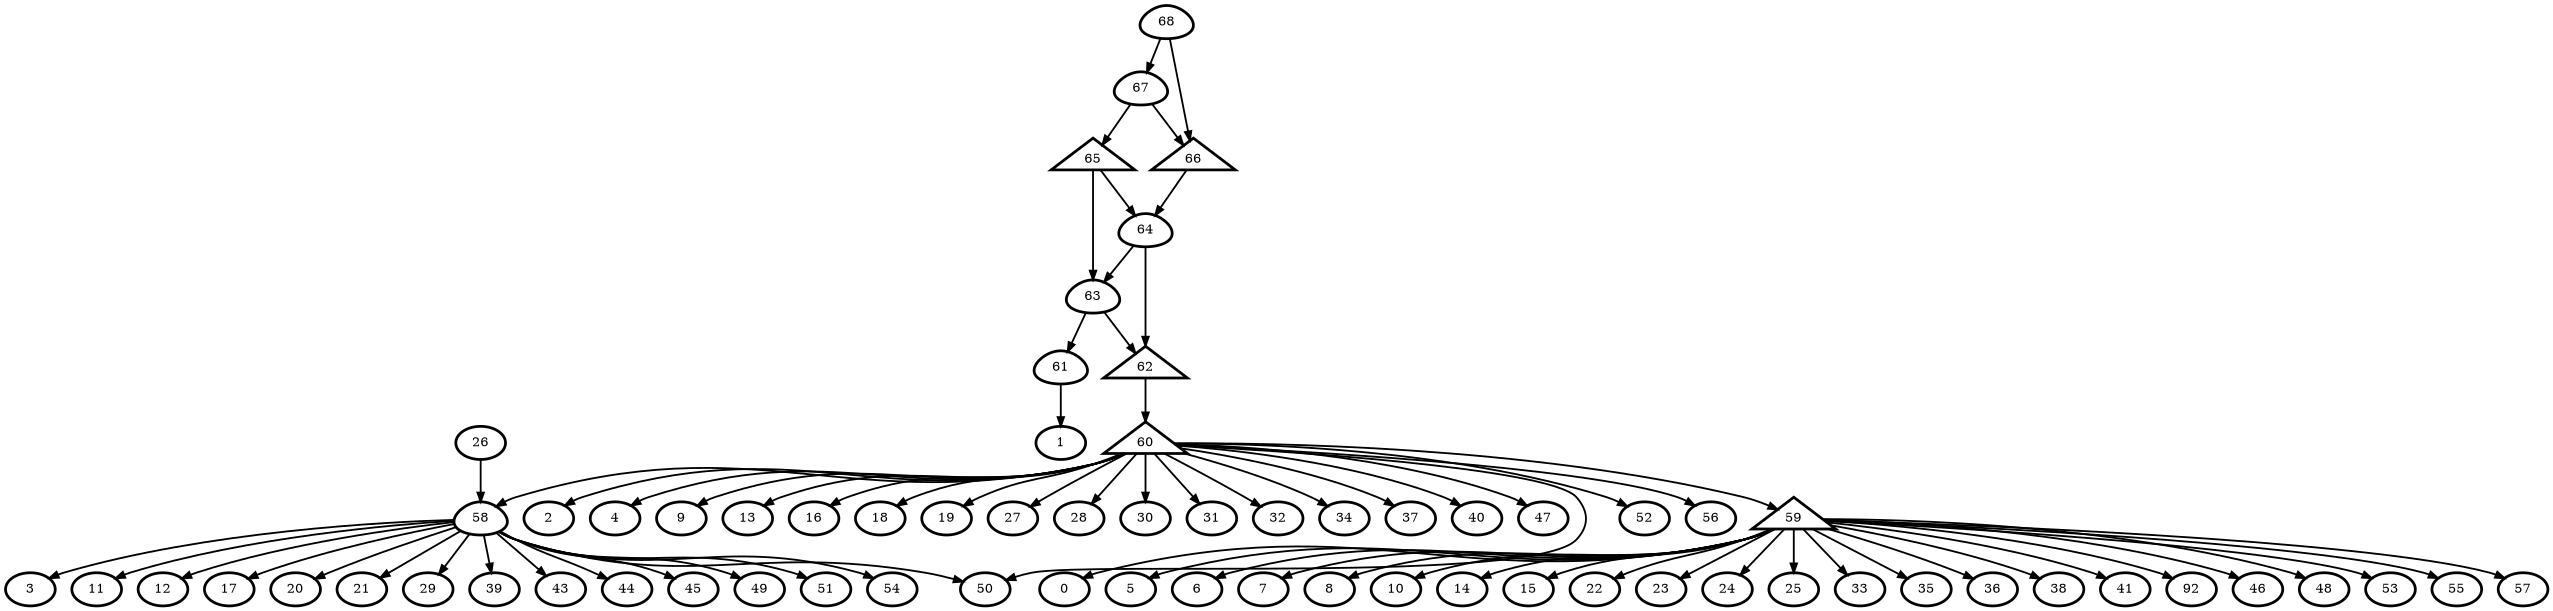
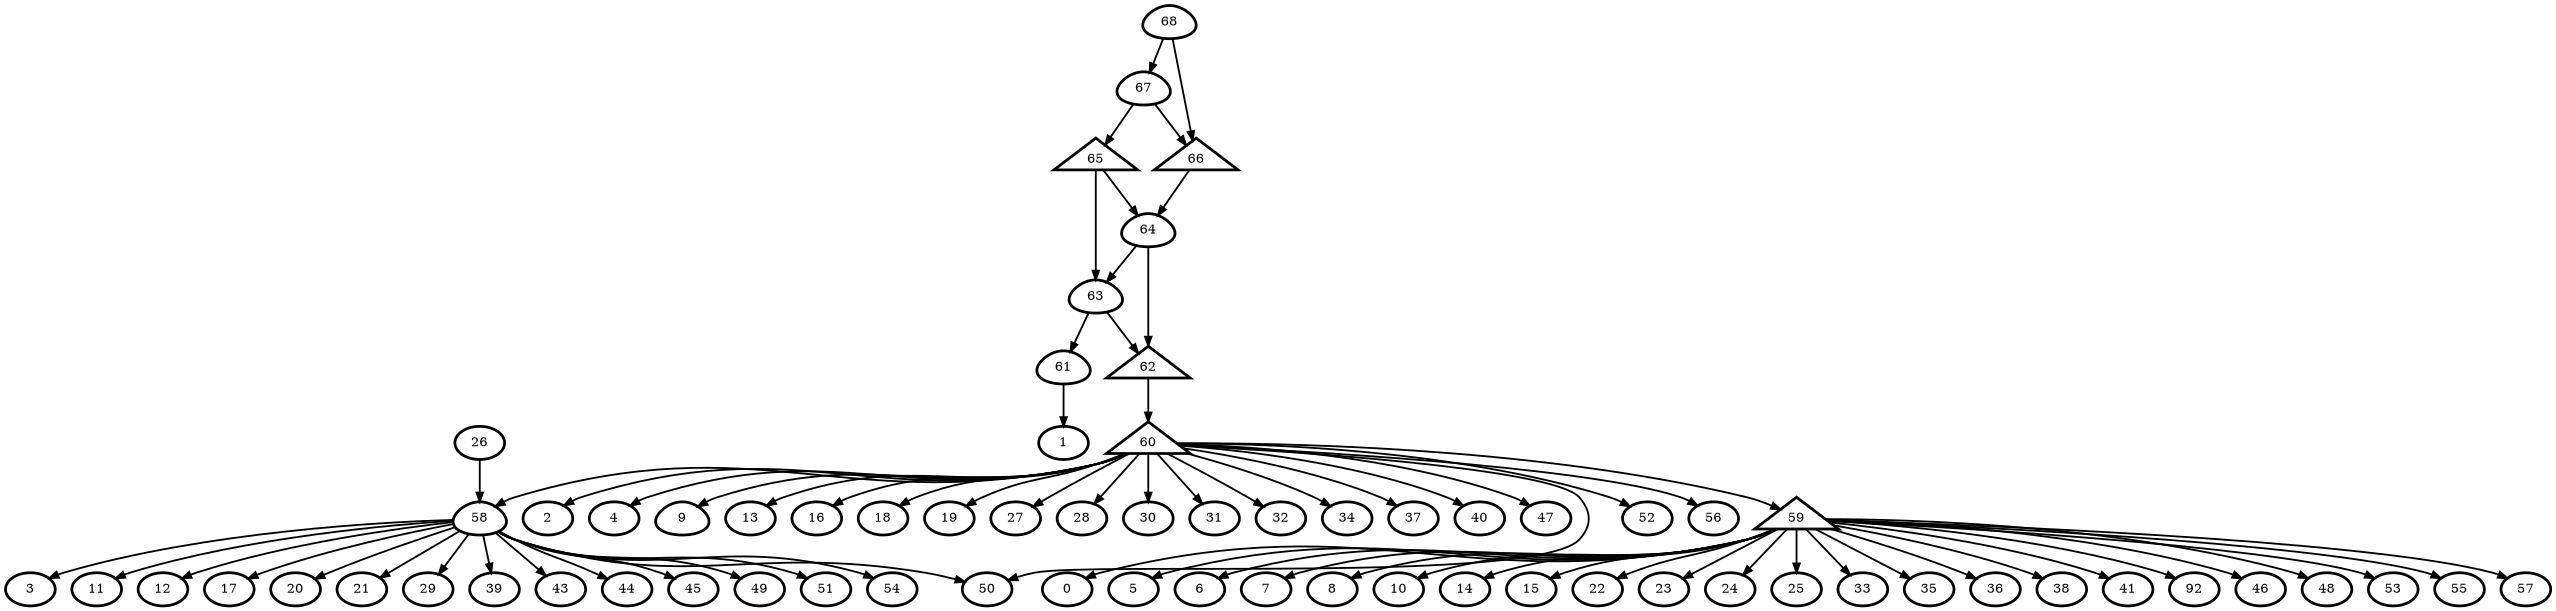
  digraph {
    node [penwidth=3]
    edge [penwidth=2]
    n1 [label=0]
    n2 [label=1]
    n3 [label=2]
    n4 [label=3]
    n5 [label=4]
    n6 [label=5]
    n7 [label=6]
    n8 [label=7]
    n9 [label=8]
-   n10 [label=9]
+   n10 [label=9 shape=egg]
    n11 [label=10]
    n12 [label=11]
    n13 [label=12]
    n14 [label=13]
    n15 [label=14]
    n16 [label=15]
    n17 [label=16]
    n18 [label=17]
    n19 [label=18]
    n20 [label=19]
    n21 [label=20]
    n22 [label=21]
    n23 [label=22]
    n24 [label=23]
    n25 [label=24]
    n26 [label=25]
    n27 [label=26]
    n28 [label=58 shape=egg]
    n29 [label=27]
    n30 [label=28]
    n31 [label=29]
    n32 [label=30]
    n33 [label=31]
    n34 [label=32]
    n35 [label=33]
    n36 [label=34]
    n37 [label=35]
    n38 [label=36]
    n39 [label=37]
    n40 [label=38]
    n41 [label=39]
    n42 [label=40]
    n43 [label=41]
    n44 [label=92]
    n45 [label=43]
    n46 [label=44]
    n47 [label=45]
    n48 [label=46]
    n49 [label=47]
    n50 [label=48]
    n51 [label=49]
    n52 [label=50]
    n53 [label=51]
    n54 [label=52]
    n55 [label=53]
    n56 [label=54]
    n57 [label=55]
    n58 [label=56]
    n59 [label=57]
    n60 [label=61 shape=egg]
    n61 [label=63 shape=egg]
    n62 [label=62 shape=triangle]
    n63 [label=60 shape=triangle]
    n64 [label=64 shape=egg]
    n65 [label=67 shape=egg]
    n66 [label=65 shape=triangle]
    n67 [label=66 shape=triangle]
    n68 [label=59 shape=triangle]
    n69 [label=68 shape=egg]
    n27 -> n28
    n28 -> n4
    n28 -> n12
    n28 -> n13
    n28 -> n18
    n28 -> n21
    n28 -> n22
    n28 -> n31
    n28 -> n41
    n28 -> n45
    n28 -> n46
    n28 -> n47
    n28 -> n51
    n28 -> n52
    n28 -> n53
    n28 -> n56
    n60 -> n2
    n61 -> n60
    n61 -> n62
    n62 -> n63
    n63 -> n3
    n63 -> n5
    n63 -> n10
    n63 -> n14
    n63 -> n17
    n63 -> n19
    n63 -> n20
    n63 -> n28
    n63 -> n29
    n63 -> n30
    n63 -> n32
    n63 -> n33
    n63 -> n34
    n63 -> n36
    n63 -> n39
    n63 -> n42
    n63 -> n49
    n63 -> n52
    n63 -> n54
    n63 -> n58
    n63 -> n68
    n64 -> n61
    n64 -> n62
    n65 -> n66
    n65 -> n67
    n66 -> n61
    n66 -> n64
    n67 -> n64
    n68 -> n1
    n68 -> n6
    n68 -> n7
    n68 -> n8
    n68 -> n9
    n68 -> n11
    n68 -> n15
    n68 -> n16
    n68 -> n23
    n68 -> n24
    n68 -> n25
    n68 -> n26
    n68 -> n35
    n68 -> n37
    n68 -> n38
    n68 -> n40
    n68 -> n43
    n68 -> n44
    n68 -> n48
    n68 -> n50
    n68 -> n55
    n68 -> n57
    n68 -> n59
    n69 -> n65
    n69 -> n67
  }
